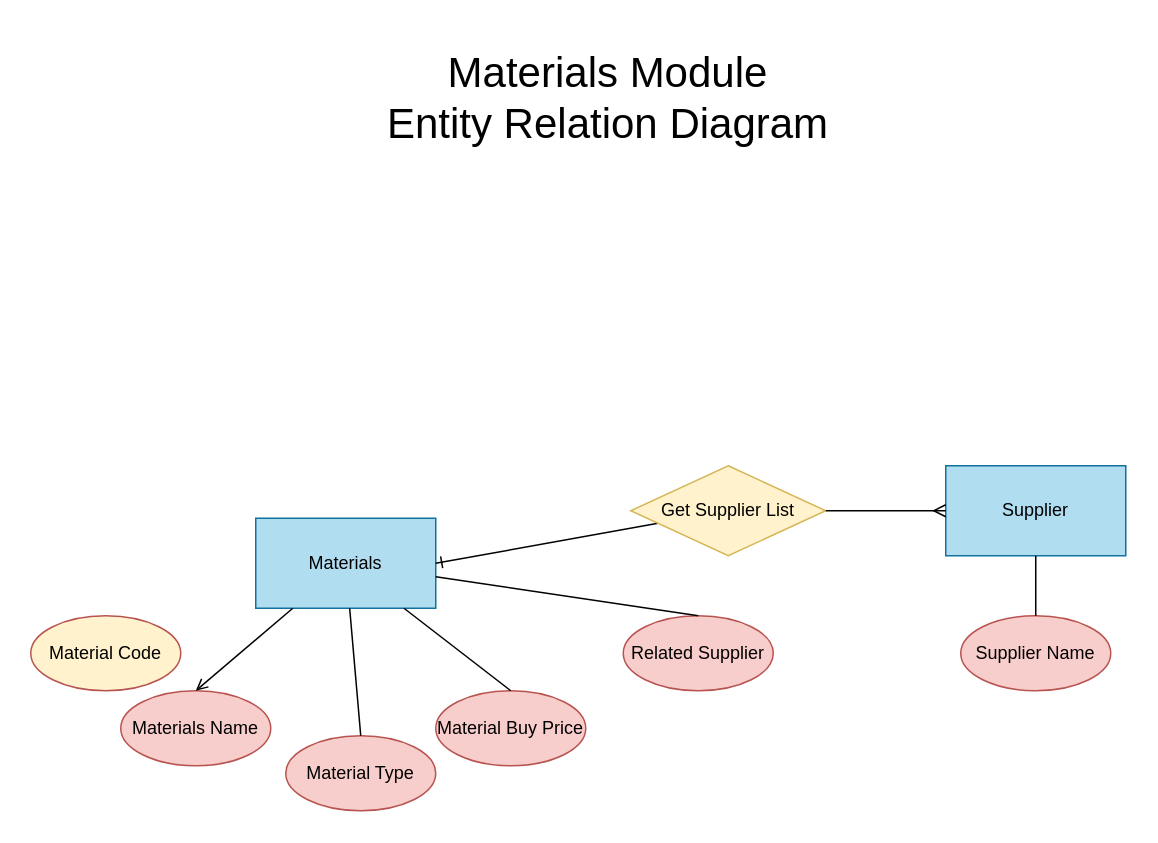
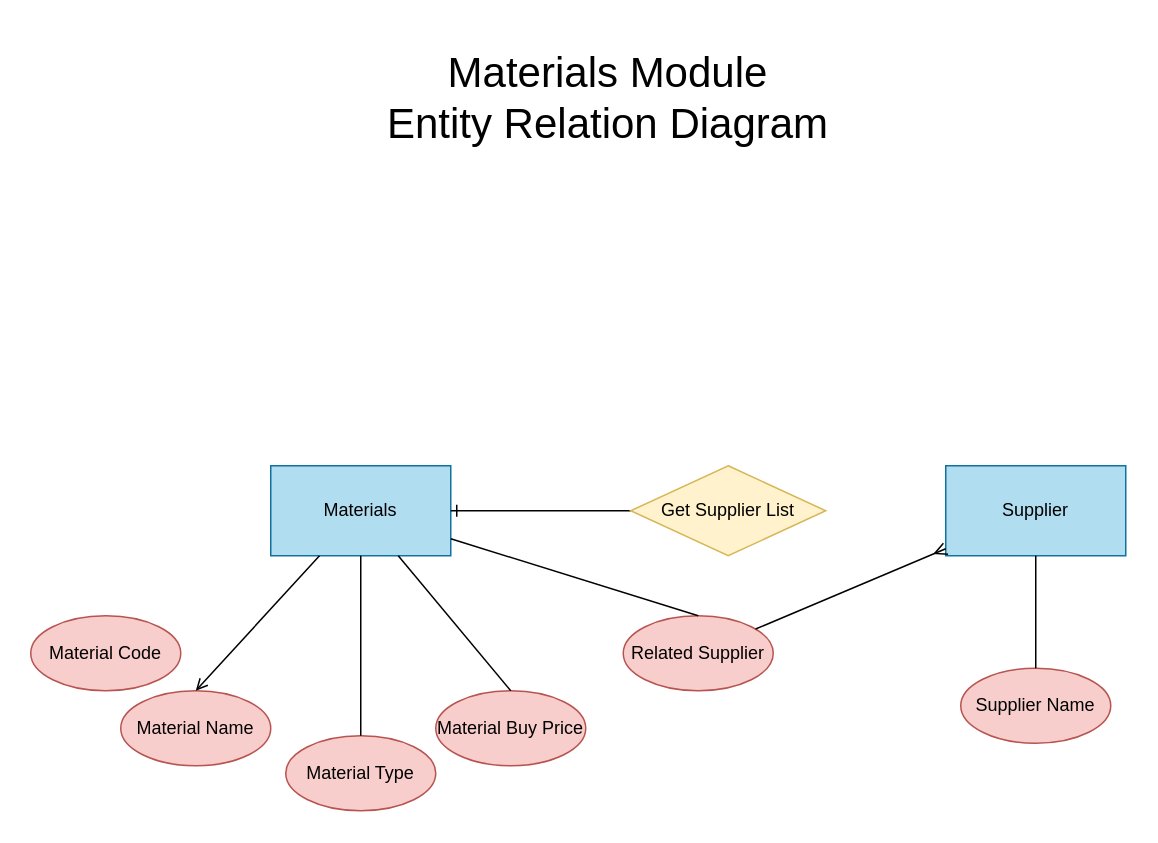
  <mxCell id="0" />
  <mxCell id="1" parent="0" />
  <mxCell id="2" value="&lt;font style=&quot;font-size: 28px&quot;&gt;Materials Module&lt;br&gt;Entity Relation Diagram&lt;/font&gt;" style="text;html=1;strokeColor=none;fillColor=none;align=center;verticalAlign=middle;whiteSpace=wrap;rounded=0;" vertex="1" parent="1"><mxGeometry x="110" y="20" width="590" height="90" as="geometry" /></mxCell>
  <mxCell id="3" value="" style="group" vertex="1" connectable="0" parent="1"><mxGeometry x="20" y="310" width="730" height="230" as="geometry" /></mxCell>
- <mxCell id="4" value="Materials" style="rounded=0;whiteSpace=wrap;html=1;fillColor=#b1ddf0;strokeColor=#10739e;" vertex="1" parent="3"><mxGeometry x="150" y="35" width="120" height="60" as="geometry" /></mxCell>
- <mxCell id="5" value="Material Code" style="ellipse;whiteSpace=wrap;html=1;fillColor=#fff2cc;strokeColor=#b85450;" vertex="1" parent="3"><mxGeometry y="100" width="100" height="50" as="geometry" /></mxCell>
- <mxCell id="6" value="Materials Name" style="ellipse;whiteSpace=wrap;html=1;fillColor=#f8cecc;strokeColor=#b85450;" vertex="1" parent="3"><mxGeometry x="60" y="150" width="100" height="50" as="geometry" /></mxCell>
+ <mxCell id="4" value="Materials" style="rounded=0;whiteSpace=wrap;html=1;fillColor=#b1ddf0;strokeColor=#10739e;" vertex="1" parent="3"><mxGeometry x="160" width="120" height="60" as="geometry" /></mxCell>
+ <mxCell id="5" value="Material Code" style="ellipse;whiteSpace=wrap;html=1;fillColor=#f8cecc;strokeColor=#b85450;" vertex="1" parent="3"><mxGeometry y="100" width="100" height="50" as="geometry" /></mxCell>
+ <mxCell id="6" value="Material Name" style="ellipse;whiteSpace=wrap;html=1;fillColor=#f8cecc;strokeColor=#b85450;" vertex="1" parent="3"><mxGeometry x="60" y="150" width="100" height="50" as="geometry" /></mxCell>
  <mxCell id="7" style="edgeStyle=none;rounded=0;orthogonalLoop=1;jettySize=auto;html=1;entryX=0.5;entryY=0;entryDx=0;entryDy=0;endArrow=open;endFill=0;" edge="1" parent="3" source="4" target="6"><mxGeometry relative="1" as="geometry" /></mxCell>
  <mxCell id="8" value="Material Type" style="ellipse;whiteSpace=wrap;html=1;fillColor=#f8cecc;strokeColor=#b85450;" vertex="1" parent="3"><mxGeometry x="170" y="180" width="100" height="50" as="geometry" /></mxCell>
  <mxCell id="9" style="edgeStyle=none;rounded=0;orthogonalLoop=1;jettySize=auto;html=1;entryX=0.5;entryY=0;entryDx=0;entryDy=0;endArrow=none;endFill=0;" edge="1" parent="3" source="4" target="8"><mxGeometry relative="1" as="geometry" /></mxCell>
  <mxCell id="10" value="Material Buy Price" style="ellipse;whiteSpace=wrap;html=1;fillColor=#f8cecc;strokeColor=#b85450;" vertex="1" parent="3"><mxGeometry x="270" y="150" width="100" height="50" as="geometry" /></mxCell>
  <mxCell id="11" style="edgeStyle=none;rounded=0;orthogonalLoop=1;jettySize=auto;html=1;entryX=0.5;entryY=0;entryDx=0;entryDy=0;endArrow=none;endFill=0;" edge="1" parent="3" source="4" target="10"><mxGeometry relative="1" as="geometry" /></mxCell>
  <mxCell id="12" value="Related Supplier" style="ellipse;whiteSpace=wrap;html=1;fillColor=#f8cecc;strokeColor=#b85450;" vertex="1" parent="3"><mxGeometry x="395" y="100" width="100" height="50" as="geometry" /></mxCell>
  <mxCell id="13" style="edgeStyle=none;rounded=0;orthogonalLoop=1;jettySize=auto;html=1;entryX=0.5;entryY=0;entryDx=0;entryDy=0;endArrow=none;endFill=0;" edge="1" parent="3" source="4" target="12"><mxGeometry relative="1" as="geometry" /></mxCell>
  <mxCell id="14" value="Supplier" style="rounded=0;whiteSpace=wrap;html=1;fillColor=#b1ddf0;strokeColor=#10739e;" vertex="1" parent="3"><mxGeometry x="610" width="120" height="60" as="geometry" /></mxCell>
  <mxCell id="15" style="edgeStyle=none;rounded=0;orthogonalLoop=1;jettySize=auto;html=1;entryX=1;entryY=0.5;entryDx=0;entryDy=0;endArrow=ERone;endFill=0;" edge="1" parent="3" source="16" target="4"><mxGeometry relative="1" as="geometry" /></mxCell>
  <mxCell id="16" value="Get Supplier List" style="rhombus;whiteSpace=wrap;html=1;fillColor=#fff2cc;strokeColor=#d6b656;" vertex="1" parent="3"><mxGeometry x="400" width="130" height="60" as="geometry" /></mxCell>
- <mxCell id="17" style="edgeStyle=none;rounded=0;orthogonalLoop=1;jettySize=auto;html=1;entryX=1;entryY=0.5;entryDx=0;entryDy=0;endArrow=none;endFill=0;startArrow=ERmany;startFill=0;" edge="1" parent="3" source="14" target="16"><mxGeometry relative="1" as="geometry" /></mxCell>
- <mxCell id="18" value="Supplier Name" style="ellipse;whiteSpace=wrap;html=1;fillColor=#f8cecc;strokeColor=#b85450;" vertex="1" parent="3"><mxGeometry x="620" y="100" width="100" height="50" as="geometry" /></mxCell>
+ <mxCell id="17" style="edgeStyle=none;rounded=0;orthogonalLoop=1;jettySize=auto;html=1;endArrow=none;endFill=0;startArrow=ERmany;startFill=0;" edge="1" parent="3" source="14" target="12"><mxGeometry relative="1" as="geometry" /></mxCell>
+ <mxCell id="18" value="Supplier Name" style="ellipse;whiteSpace=wrap;html=1;fillColor=#f8cecc;strokeColor=#b85450;" vertex="1" parent="3"><mxGeometry x="620" y="135" width="100" height="50" as="geometry" /></mxCell>
  <mxCell id="19" style="edgeStyle=none;rounded=0;orthogonalLoop=1;jettySize=auto;html=1;entryX=0.5;entryY=0;entryDx=0;entryDy=0;startArrow=none;startFill=0;endArrow=none;endFill=0;" edge="1" parent="3" source="14" target="18"><mxGeometry relative="1" as="geometry" /></mxCell>
